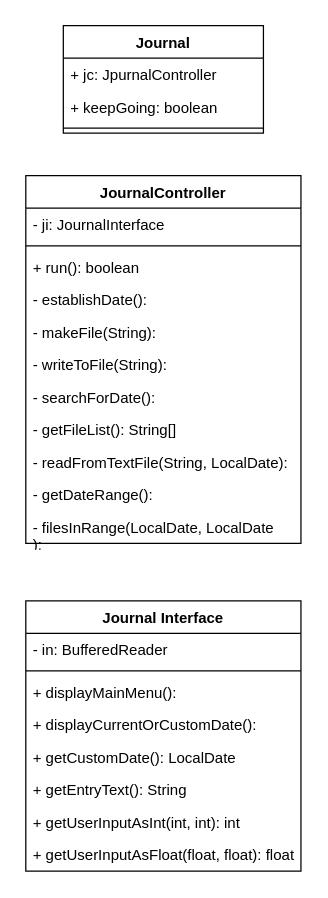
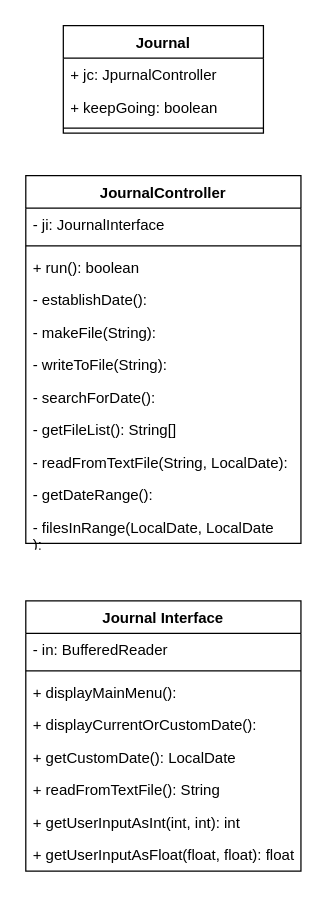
  <mxCell id="0" />
  <mxCell id="1" parent="0" />
  <mxCell id="2" value="Journal" style="swimlane;fontStyle=1;align=center;verticalAlign=top;childLayout=stackLayout;horizontal=1;startSize=26;horizontalStack=0;resizeParent=1;resizeParentMax=0;resizeLast=0;collapsible=1;marginBottom=0;" vertex="1" parent="1"><mxGeometry x="50" y="20" width="160" height="86" as="geometry" /></mxCell>
  <mxCell id="3" value="+ jc: JpurnalController" style="text;strokeColor=none;fillColor=none;align=left;verticalAlign=top;spacingLeft=4;spacingRight=4;overflow=hidden;rotatable=0;points=[[0,0.5],[1,0.5]];portConstraint=eastwest;" vertex="1" parent="2"><mxGeometry y="26" width="160" height="26" as="geometry" /></mxCell>
  <mxCell id="4" value="+ keepGoing: boolean" style="text;strokeColor=none;fillColor=none;align=left;verticalAlign=top;spacingLeft=4;spacingRight=4;overflow=hidden;rotatable=0;points=[[0,0.5],[1,0.5]];portConstraint=eastwest;" vertex="1" parent="2"><mxGeometry y="52" width="160" height="26" as="geometry" /></mxCell>
  <mxCell id="5" value="" style="line;strokeWidth=1;fillColor=none;align=left;verticalAlign=middle;spacingTop=-1;spacingLeft=3;spacingRight=3;rotatable=0;labelPosition=right;points=[];portConstraint=eastwest;" vertex="1" parent="2"><mxGeometry y="78" width="160" height="8" as="geometry" /></mxCell>
  <mxCell id="6" value="JournalController" style="swimlane;fontStyle=1;align=center;verticalAlign=top;childLayout=stackLayout;horizontal=1;startSize=26;horizontalStack=0;resizeParent=1;resizeParentMax=0;resizeLast=0;collapsible=1;marginBottom=0;" vertex="1" parent="1"><mxGeometry x="20" y="140" width="220" height="294" as="geometry" /></mxCell>
  <mxCell id="7" value="- ji: JournalInterface" style="text;strokeColor=none;fillColor=none;align=left;verticalAlign=top;spacingLeft=4;spacingRight=4;overflow=hidden;rotatable=0;points=[[0,0.5],[1,0.5]];portConstraint=eastwest;" vertex="1" parent="6"><mxGeometry y="26" width="220" height="26" as="geometry" /></mxCell>
  <mxCell id="8" value="" style="line;strokeWidth=1;fillColor=none;align=left;verticalAlign=middle;spacingTop=-1;spacingLeft=3;spacingRight=3;rotatable=0;labelPosition=right;points=[];portConstraint=eastwest;" vertex="1" parent="6"><mxGeometry y="52" width="220" height="8" as="geometry" /></mxCell>
  <mxCell id="9" value="+ run(): boolean" style="text;strokeColor=none;fillColor=none;align=left;verticalAlign=top;spacingLeft=4;spacingRight=4;overflow=hidden;rotatable=0;points=[[0,0.5],[1,0.5]];portConstraint=eastwest;" vertex="1" parent="6"><mxGeometry y="60" width="220" height="26" as="geometry" /></mxCell>
  <mxCell id="10" value="- establishDate(): " style="text;strokeColor=none;fillColor=none;align=left;verticalAlign=top;spacingLeft=4;spacingRight=4;overflow=hidden;rotatable=0;points=[[0,0.5],[1,0.5]];portConstraint=eastwest;" vertex="1" parent="6"><mxGeometry y="86" width="220" height="26" as="geometry" /></mxCell>
  <mxCell id="11" value="- makeFile(String): " style="text;strokeColor=none;fillColor=none;align=left;verticalAlign=top;spacingLeft=4;spacingRight=4;overflow=hidden;rotatable=0;points=[[0,0.5],[1,0.5]];portConstraint=eastwest;" vertex="1" parent="6"><mxGeometry y="112" width="220" height="26" as="geometry" /></mxCell>
  <mxCell id="12" value="- writeToFile(String): " style="text;strokeColor=none;fillColor=none;align=left;verticalAlign=top;spacingLeft=4;spacingRight=4;overflow=hidden;rotatable=0;points=[[0,0.5],[1,0.5]];portConstraint=eastwest;" vertex="1" parent="6"><mxGeometry y="138" width="220" height="26" as="geometry" /></mxCell>
  <mxCell id="13" value="- searchForDate(): " style="text;strokeColor=none;fillColor=none;align=left;verticalAlign=top;spacingLeft=4;spacingRight=4;overflow=hidden;rotatable=0;points=[[0,0.5],[1,0.5]];portConstraint=eastwest;" vertex="1" parent="6"><mxGeometry y="164" width="220" height="26" as="geometry" /></mxCell>
  <mxCell id="14" value="- getFileList(): String[] " style="text;strokeColor=none;fillColor=none;align=left;verticalAlign=top;spacingLeft=4;spacingRight=4;overflow=hidden;rotatable=0;points=[[0,0.5],[1,0.5]];portConstraint=eastwest;" vertex="1" parent="6"><mxGeometry y="190" width="220" height="26" as="geometry" /></mxCell>
  <mxCell id="15" value="- readFromTextFile(String, LocalDate): " style="text;strokeColor=none;fillColor=none;align=left;verticalAlign=top;spacingLeft=4;spacingRight=4;overflow=hidden;rotatable=0;points=[[0,0.5],[1,0.5]];portConstraint=eastwest;" vertex="1" parent="6"><mxGeometry y="216" width="220" height="26" as="geometry" /></mxCell>
  <mxCell id="16" value="- getDateRange(): " style="text;strokeColor=none;fillColor=none;align=left;verticalAlign=top;spacingLeft=4;spacingRight=4;overflow=hidden;rotatable=0;points=[[0,0.5],[1,0.5]];portConstraint=eastwest;" vertex="1" parent="6"><mxGeometry y="242" width="220" height="26" as="geometry" /></mxCell>
  <mxCell id="17" value="- filesInRange(LocalDate, LocalDate&#10;): " style="text;strokeColor=none;fillColor=none;align=left;verticalAlign=top;spacingLeft=4;spacingRight=4;overflow=hidden;rotatable=0;points=[[0,0.5],[1,0.5]];portConstraint=eastwest;" vertex="1" parent="6"><mxGeometry y="268" width="220" height="26" as="geometry" /></mxCell>
  <mxCell id="18" value="Journal Interface" style="swimlane;fontStyle=1;align=center;verticalAlign=top;childLayout=stackLayout;horizontal=1;startSize=26;horizontalStack=0;resizeParent=1;resizeParentMax=0;resizeLast=0;collapsible=1;marginBottom=0;" vertex="1" parent="1"><mxGeometry x="20" y="480" width="220" height="216" as="geometry" /></mxCell>
  <mxCell id="19" value="- in: BufferedReader" style="text;strokeColor=none;fillColor=none;align=left;verticalAlign=top;spacingLeft=4;spacingRight=4;overflow=hidden;rotatable=0;points=[[0,0.5],[1,0.5]];portConstraint=eastwest;" vertex="1" parent="18"><mxGeometry y="26" width="220" height="26" as="geometry" /></mxCell>
  <mxCell id="20" value="" style="line;strokeWidth=1;fillColor=none;align=left;verticalAlign=middle;spacingTop=-1;spacingLeft=3;spacingRight=3;rotatable=0;labelPosition=right;points=[];portConstraint=eastwest;" vertex="1" parent="18"><mxGeometry y="52" width="220" height="8" as="geometry" /></mxCell>
  <mxCell id="21" value="+ displayMainMenu(): " style="text;strokeColor=none;fillColor=none;align=left;verticalAlign=top;spacingLeft=4;spacingRight=4;overflow=hidden;rotatable=0;points=[[0,0.5],[1,0.5]];portConstraint=eastwest;" vertex="1" parent="18"><mxGeometry y="60" width="220" height="26" as="geometry" /></mxCell>
  <mxCell id="22" value="+ displayCurrentOrCustomDate(): " style="text;strokeColor=none;fillColor=none;align=left;verticalAlign=top;spacingLeft=4;spacingRight=4;overflow=hidden;rotatable=0;points=[[0,0.5],[1,0.5]];portConstraint=eastwest;" vertex="1" parent="18"><mxGeometry y="86" width="220" height="26" as="geometry" /></mxCell>
  <mxCell id="23" value="+ getCustomDate(): LocalDate " style="text;strokeColor=none;fillColor=none;align=left;verticalAlign=top;spacingLeft=4;spacingRight=4;overflow=hidden;rotatable=0;points=[[0,0.5],[1,0.5]];portConstraint=eastwest;" vertex="1" parent="18"><mxGeometry y="112" width="220" height="26" as="geometry" /></mxCell>
- <mxCell id="24" value="+ getEntryText(): String " style="text;strokeColor=none;fillColor=none;align=left;verticalAlign=top;spacingLeft=4;spacingRight=4;overflow=hidden;rotatable=0;points=[[0,0.5],[1,0.5]];portConstraint=eastwest;" vertex="1" parent="18"><mxGeometry y="138" width="220" height="26" as="geometry" /></mxCell>
+ <mxCell id="24" value="+ readFromTextFile(): String " style="text;strokeColor=none;fillColor=none;align=left;verticalAlign=top;spacingLeft=4;spacingRight=4;overflow=hidden;rotatable=0;points=[[0,0.5],[1,0.5]];portConstraint=eastwest;" vertex="1" parent="18"><mxGeometry y="138" width="220" height="26" as="geometry" /></mxCell>
  <mxCell id="25" value="+ getUserInputAsInt(int, int): int " style="text;strokeColor=none;fillColor=none;align=left;verticalAlign=top;spacingLeft=4;spacingRight=4;overflow=hidden;rotatable=0;points=[[0,0.5],[1,0.5]];portConstraint=eastwest;" vertex="1" parent="18"><mxGeometry y="164" width="220" height="26" as="geometry" /></mxCell>
  <mxCell id="26" value="+ getUserInputAsFloat(float, float): float " style="text;strokeColor=none;fillColor=none;align=left;verticalAlign=top;spacingLeft=4;spacingRight=4;overflow=hidden;rotatable=0;points=[[0,0.5],[1,0.5]];portConstraint=eastwest;" vertex="1" parent="18"><mxGeometry y="190" width="220" height="26" as="geometry" /></mxCell>
